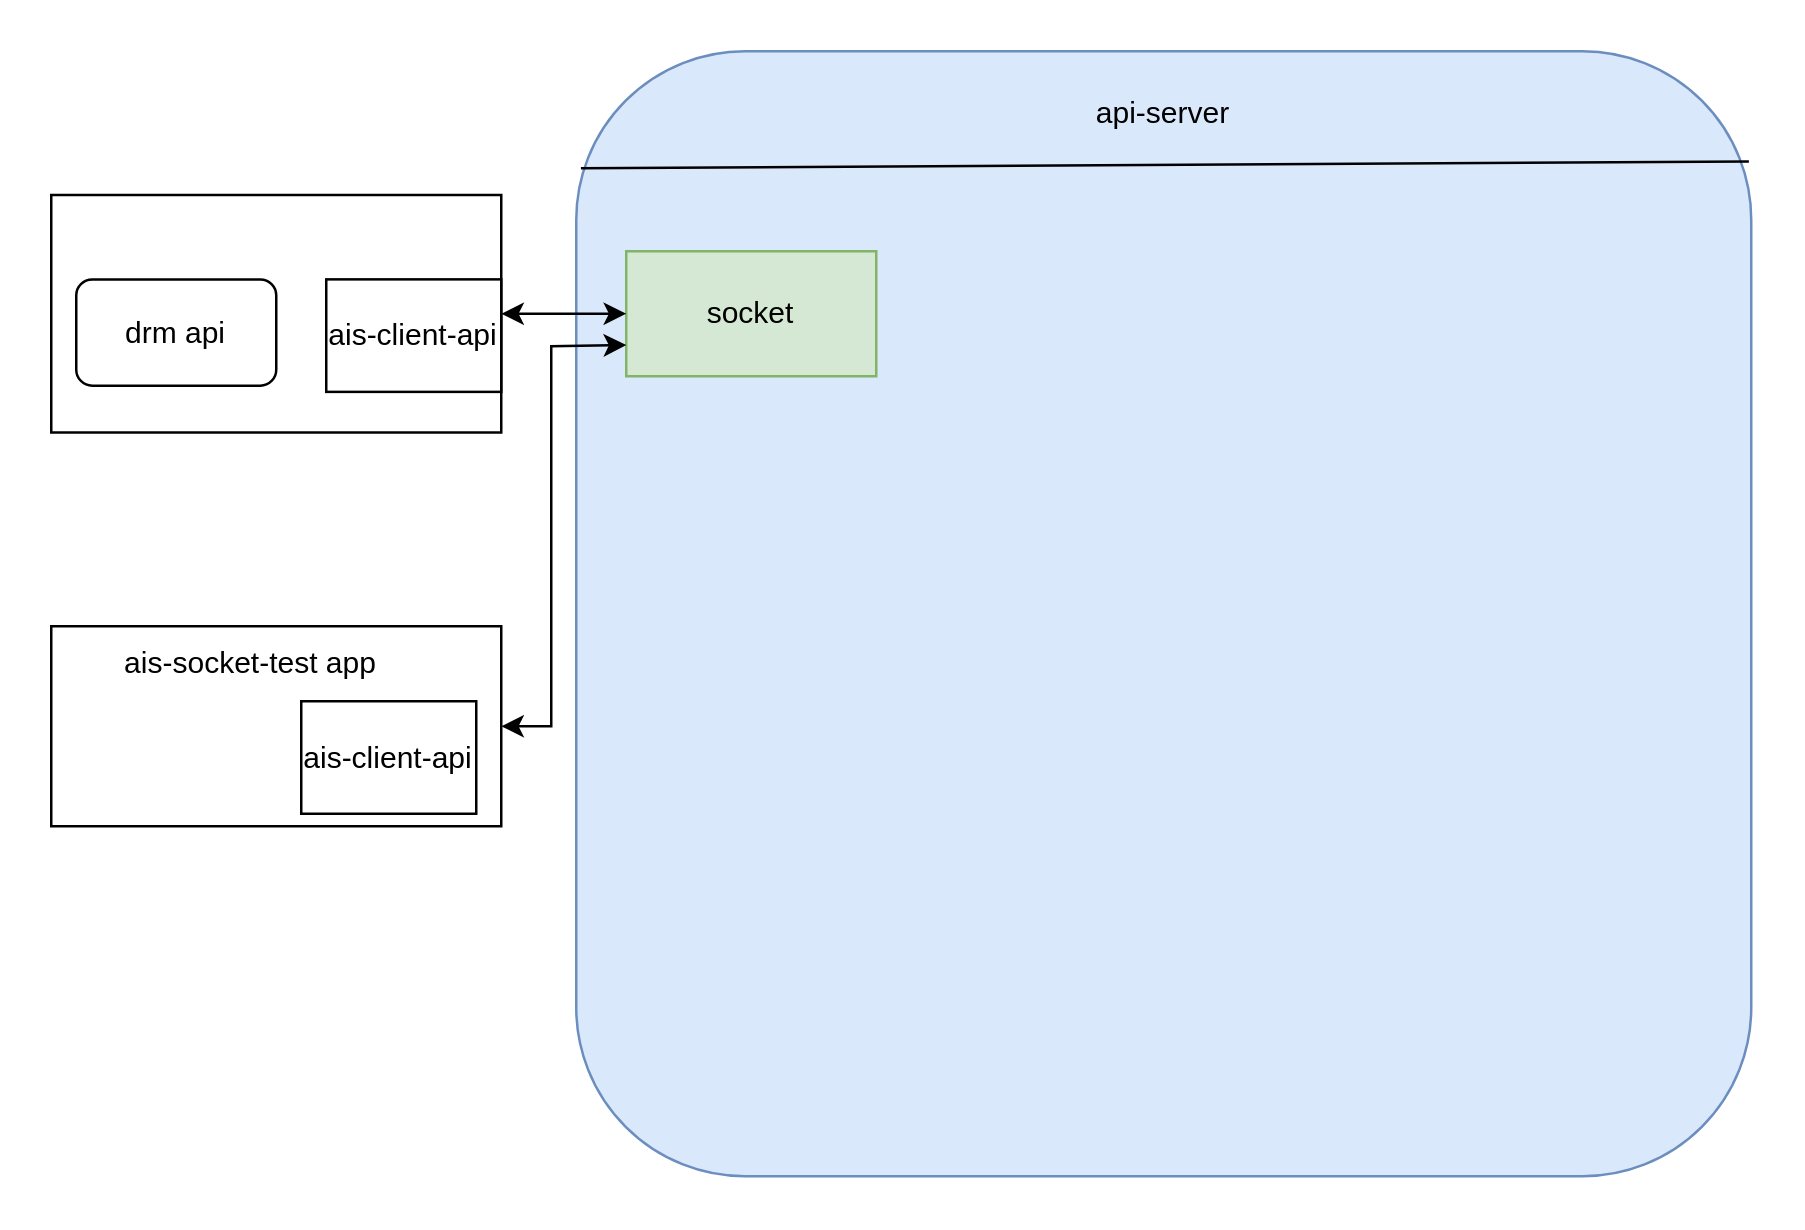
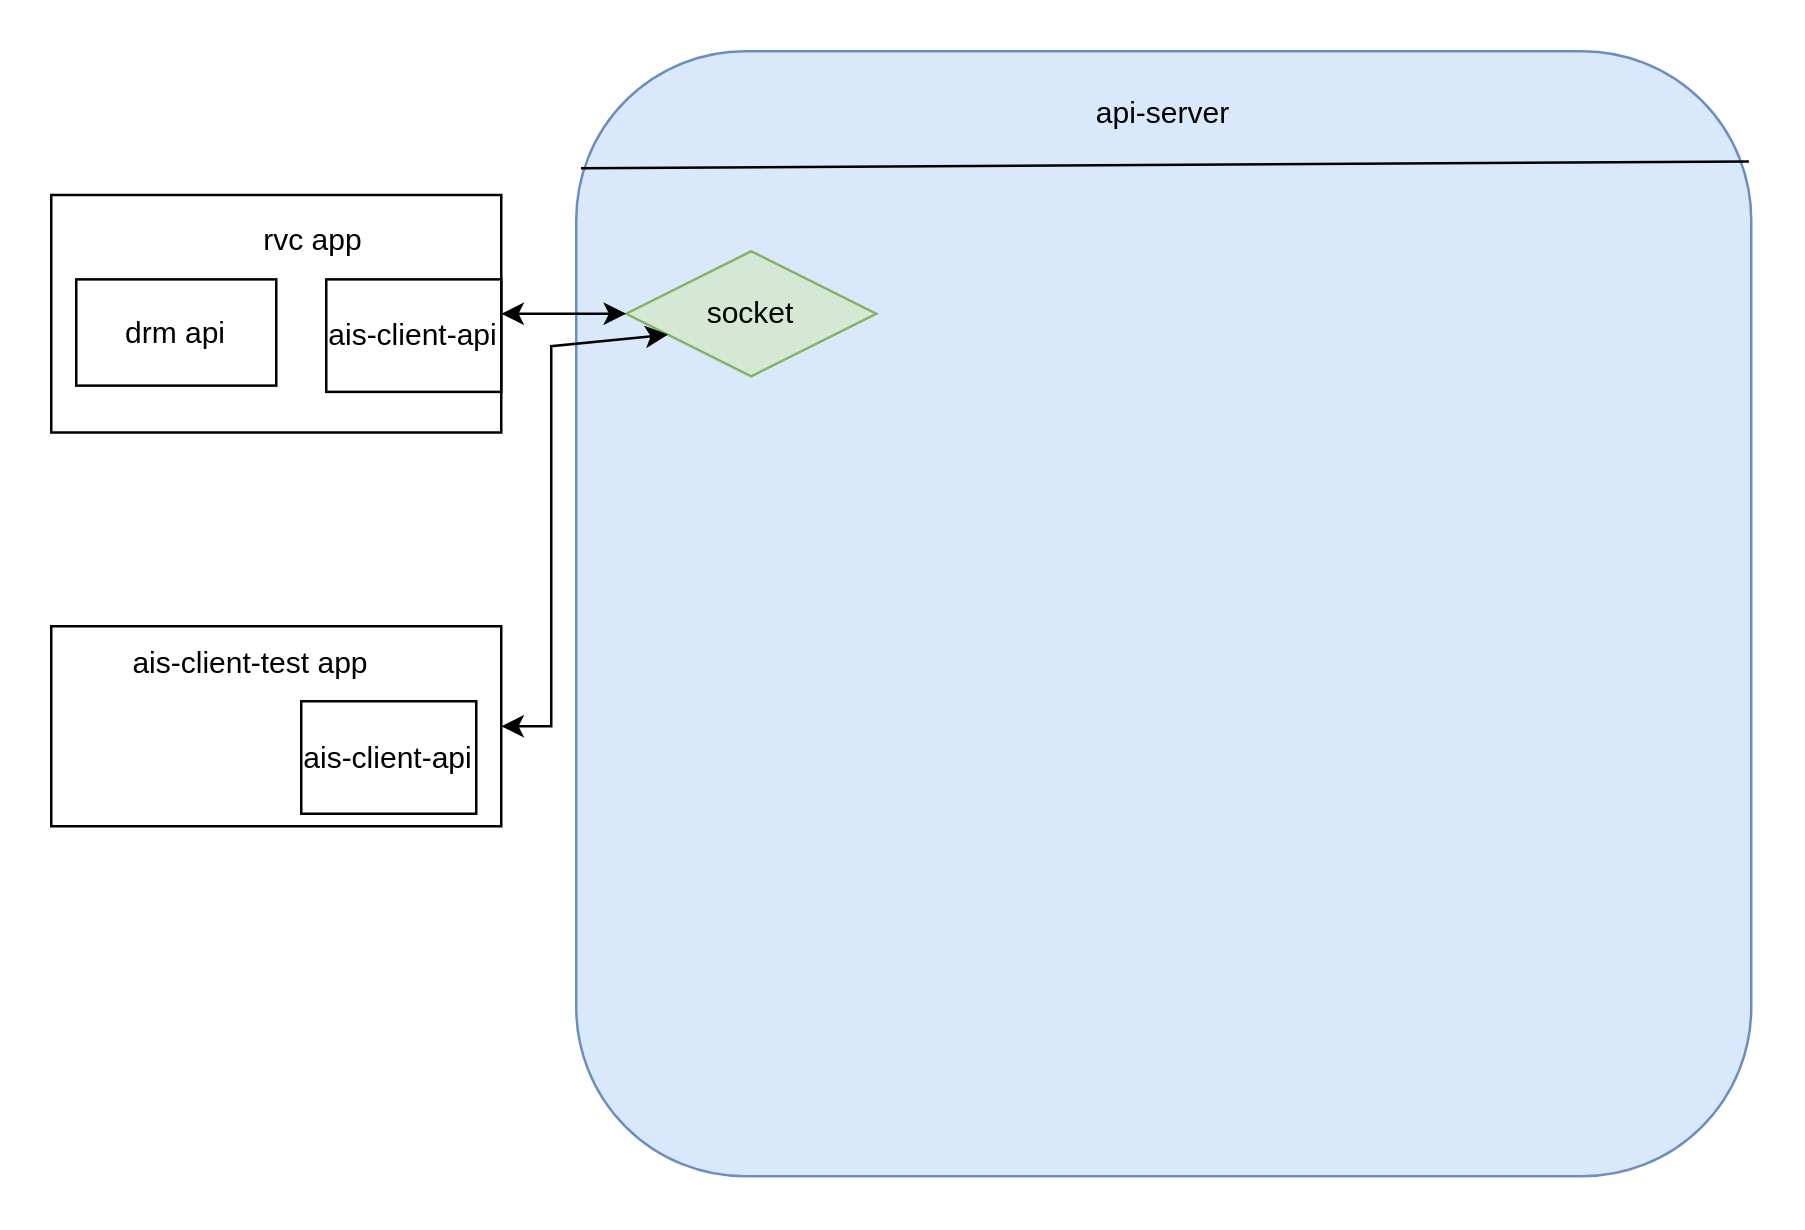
  <mxCell id="0" />
  <mxCell id="1" parent="0" />
  <mxCell id="2" value="" style="rounded=1;whiteSpace=wrap;html=1;fillColor=#dae8fc;strokeColor=#6c8ebf;" vertex="1" parent="1"><mxGeometry x="230" y="20" width="470" height="450" as="geometry" /></mxCell>
  <mxCell id="3" value="" style="endArrow=none;html=1;rounded=0;exitX=0.004;exitY=0.104;exitDx=0;exitDy=0;exitPerimeter=0;entryX=0.998;entryY=0.098;entryDx=0;entryDy=0;entryPerimeter=0;" edge="1" parent="1" source="2" target="2"><mxGeometry width="50" height="50" relative="1" as="geometry"><mxPoint x="200" y="100" as="sourcePoint" /><mxPoint x="250" y="50" as="targetPoint" /></mxGeometry></mxCell>
  <mxCell id="4" value="api-server" style="text;html=1;strokeColor=none;fillColor=none;align=center;verticalAlign=middle;whiteSpace=wrap;rounded=0;" vertex="1" parent="1"><mxGeometry x="435" y="30" width="60" height="30" as="geometry" /></mxCell>
- <mxCell id="5" value="socket" style="rounded=0;whiteSpace=wrap;html=1;fillColor=#d5e8d4;strokeColor=#82b366;" vertex="1" parent="1"><mxGeometry x="250" y="100" width="100" height="50" as="geometry" /></mxCell>
+ <mxCell id="5" value="socket" style="rhombus;whiteSpace=wrap;html=1;fillColor=#d5e8d4;strokeColor=#82b366;" vertex="1" parent="1"><mxGeometry x="250" y="100" width="100" height="50" as="geometry" /></mxCell>
  <mxCell id="6" value="" style="rounded=0;whiteSpace=wrap;html=1;" vertex="1" parent="1"><mxGeometry x="20" y="77.5" width="180" height="95" as="geometry" /></mxCell>
  <mxCell id="7" value="ais-client-api" style="rounded=0;whiteSpace=wrap;html=1;" vertex="1" parent="1"><mxGeometry x="130" y="111.25" width="70" height="45" as="geometry" /></mxCell>
  <mxCell id="8" value="" style="endArrow=classic;html=1;rounded=0;exitX=1;exitY=0.5;exitDx=0;exitDy=0;entryX=0;entryY=0.5;entryDx=0;entryDy=0;startArrow=classic;startFill=1;" edge="1" parent="1" source="6" target="5"><mxGeometry width="50" height="50" relative="1" as="geometry"><mxPoint x="200" y="160" as="sourcePoint" /><mxPoint x="250" y="110" as="targetPoint" /></mxGeometry></mxCell>
- <mxCell id="9" value="drm api" style="whiteSpace=wrap;html=1;rounded=1;" vertex="1" parent="1"><mxGeometry x="30" y="111.25" width="80" height="42.5" as="geometry" /></mxCell>
+ <mxCell id="9" value="drm api" style="rounded=0;whiteSpace=wrap;html=1;" vertex="1" parent="1"><mxGeometry x="30" y="111.25" width="80" height="42.5" as="geometry" /></mxCell>
+ <mxCell id="10" value="rvc app" style="text;html=1;strokeColor=none;fillColor=none;align=center;verticalAlign=middle;whiteSpace=wrap;rounded=0;" vertex="1" parent="1"><mxGeometry x="95" y="81.25" width="60" height="30" as="geometry" /></mxCell>
  <mxCell id="11" value="" style="rounded=0;whiteSpace=wrap;html=1;" vertex="1" parent="1"><mxGeometry x="20" y="250" width="180" height="80" as="geometry" /></mxCell>
- <mxCell id="12" value="ais-socket-test app" style="text;html=1;strokeColor=none;fillColor=none;align=center;verticalAlign=middle;whiteSpace=wrap;rounded=0;" vertex="1" parent="1"><mxGeometry x="45" y="250" width="110" height="30" as="geometry" /></mxCell>
+ <mxCell id="12" value="ais-client-test app" style="text;html=1;strokeColor=none;fillColor=none;align=center;verticalAlign=middle;whiteSpace=wrap;rounded=0;" vertex="1" parent="1"><mxGeometry x="45" y="250" width="110" height="30" as="geometry" /></mxCell>
  <mxCell id="13" value="ais-client-api" style="rounded=0;whiteSpace=wrap;html=1;" vertex="1" parent="1"><mxGeometry x="120" y="280" width="70" height="45" as="geometry" /></mxCell>
  <mxCell id="14" value="" style="endArrow=classic;startArrow=classic;html=1;rounded=0;entryX=0;entryY=0.75;entryDx=0;entryDy=0;exitX=1;exitY=0.5;exitDx=0;exitDy=0;" edge="1" parent="1" source="11" target="5"><mxGeometry width="50" height="50" relative="1" as="geometry"><mxPoint x="200" y="183.75" as="sourcePoint" /><mxPoint x="270.711" y="133.75" as="targetPoint" /><Array as="points"><mxPoint x="220" y="290" /><mxPoint x="220" y="138" /></Array></mxGeometry></mxCell>
